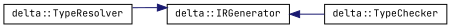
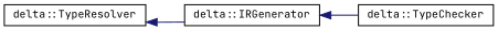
  digraph {
    fontname="JetBrains Mono"
    rankdir=LR
    node [color=black fillcolor=white fontname="JetBrains Mono" fontsize=10 shape=record style=filled]
    edge [color=midnightblue dir=back fontname="JetBrains Mono" fontsize=10 labelfontname=Helvetica labelfontsize=10 style=solid]
    n1 [height=0.2 label="delta::TypeResolver" width=0.4]
    n2 [height=0.2 label="delta::IRGenerator" width=0.4]
    n3 [height=0.2 label="delta::TypeChecker" width=0.4]
-   n2 -> n1
+   n1 -> n2
    n2 -> n3
  }
